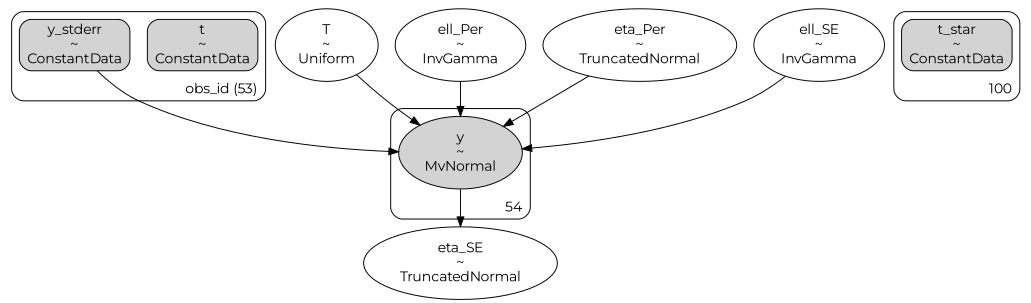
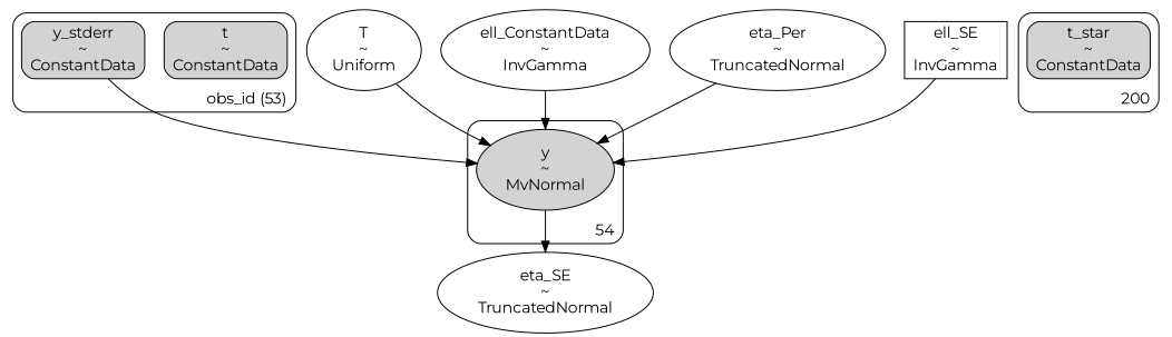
  digraph {
    fontname=Montserrat
    node [fontname=Montserrat shape=ellipse]
    edge [fontname=Montserrat]
    n1 [label="t\n~\nConstantData" shape=box style="rounded, filled"]
    n2 [label="y_stderr\n~\nConstantData" shape=box style="rounded, filled"]
    n3 [label="t_star\n~\nConstantData" shape=box style="rounded, filled"]
    n4 [label="y\n~\nMvNormal" style=filled]
    n5 [label="eta_SE\n~\nTruncatedNormal"]
    n6 [label="T\n~\nUniform"]
-   n7 [label="ell_Per\n~\nInvGamma"]
+   n7 [label="ell_ConstantData\n~\nInvGamma"]
    n8 [label="eta_Per\n~\nTruncatedNormal"]
-   n9 [label="ell_SE\n~\nInvGamma"]
+   n9 [label="ell_SE\n~\nInvGamma" shape=box]
    subgraph cluster_1 {
      label="obs_id (53)"
      labeljust=r
      labelloc=b
      style=rounded
      n1
      n2
    }
    subgraph cluster_2 {
-     label=100
+     label=200
      labeljust=r
      labelloc=b
      style=rounded
      n3
    }
    subgraph cluster_3 {
      label=54
      labeljust=r
      labelloc=b
      style=rounded
      n4
    }
    n2 -> n4
    n4 -> n5
    n6 -> n4
    n7 -> n4
    n8 -> n4
    n9 -> n4
  }
